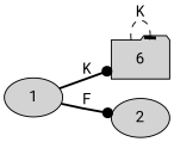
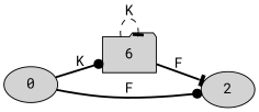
  digraph {
    fontname="Roboto Mono"
    rankdir=LR
    node [fillcolor=lightgrey fontname="Roboto Mono" shape=ellipse style=filled]
    edge [arrowhead=tee fontname="Roboto Mono" style=bold]
    n1 [label=6 shape=folder]
-   0 [label=1]
+   0
    2
    n1 -> n1 [label=K style=dashed]
+   n1 -> 2 [label=F]
    0 -> n1 [arrowhead=dot label=K]
    0 -> 2 [arrowhead=dot label=F]
  }
